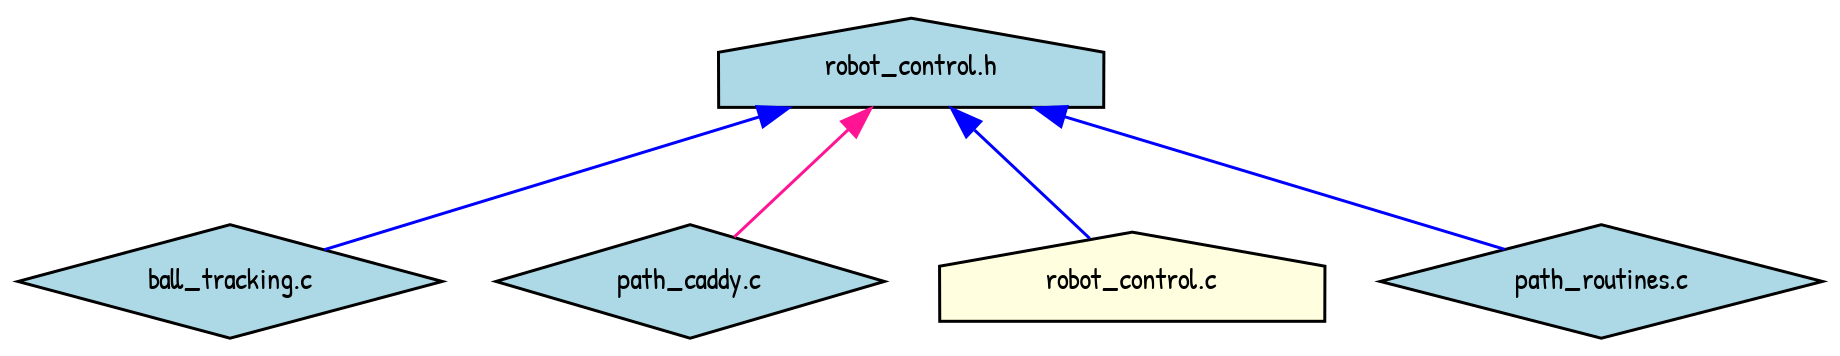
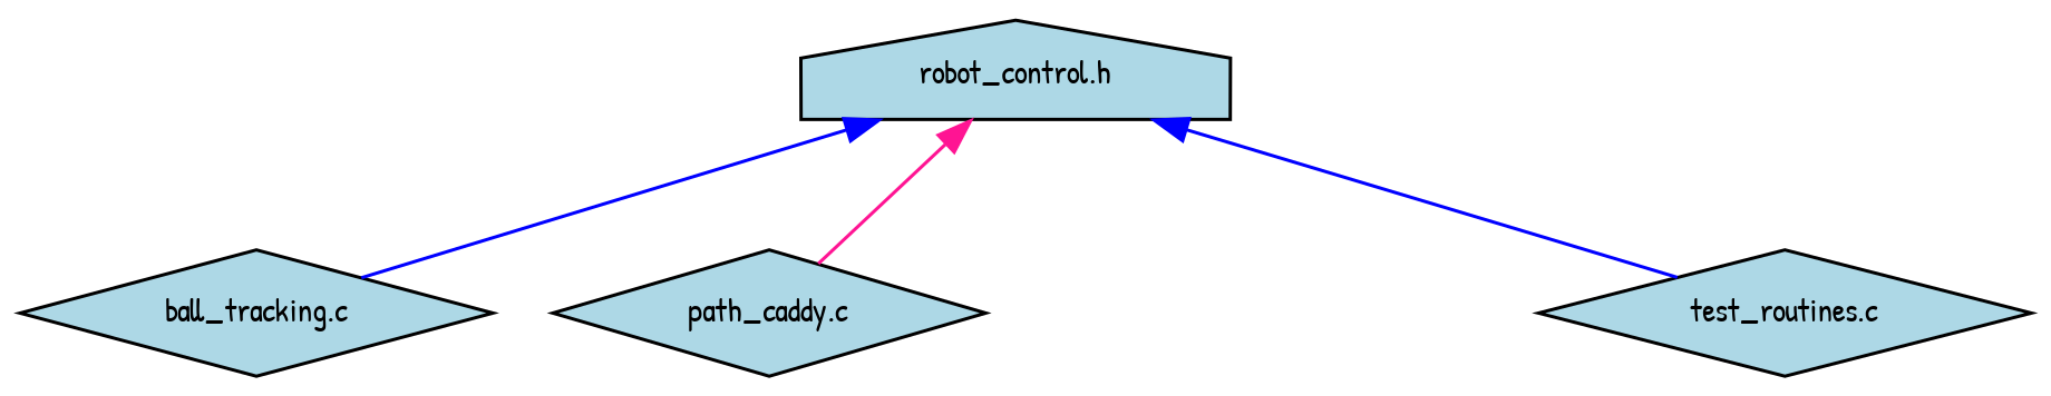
  digraph {
    fontname="Patrick Hand"
    node [color=black fillcolor=lightblue fontname="Patrick Hand" fontsize=10 shape=diamond style=filled]
    edge [color=blue dir=back fontname="Patrick Hand" fontsize=10 labelfontname=Helvetica labelfontsize=10 style=solid]
    n1 [fontcolor=black height=0.2 label="robot_control.h" shape=house width=0.4]
    n2 [height=0.2 label="ball_tracking.c" width=0.4]
    n3 [height=0.2 label="path_caddy.c" width=0.4]
-   n4 [fillcolor=lightyellow height=0.2 label="robot_control.c" shape=house width=0.4]
-   n5 [height=0.2 label="path_routines.c" width=0.4]
+   n5 [height=0.2 label="test_routines.c" width=0.4]
    n1 -> n2
    n1 -> n3 [color=deeppink]
-   n1 -> n4
    n1 -> n5
  }
